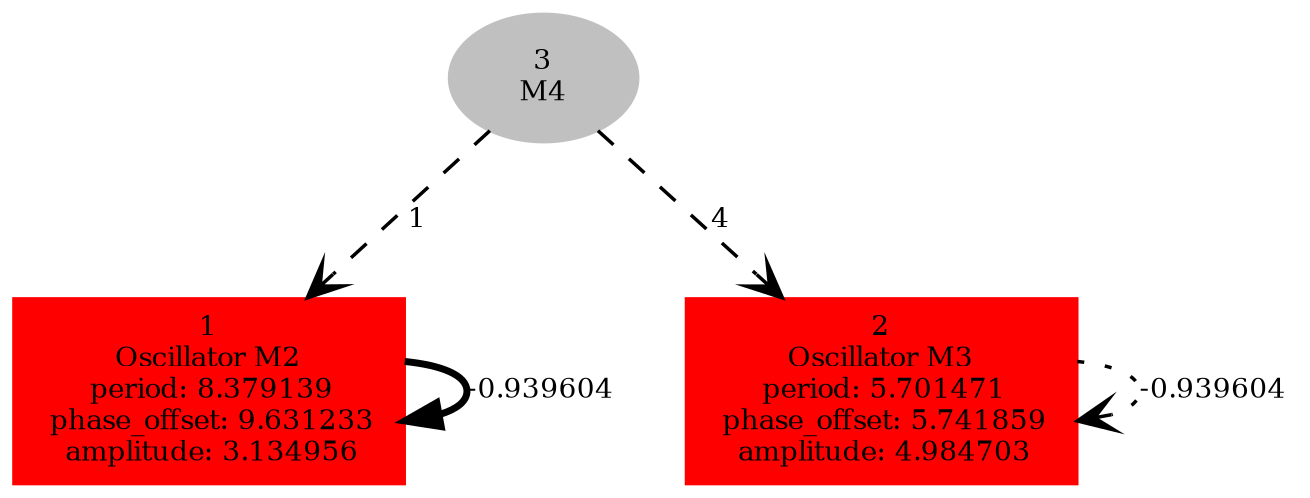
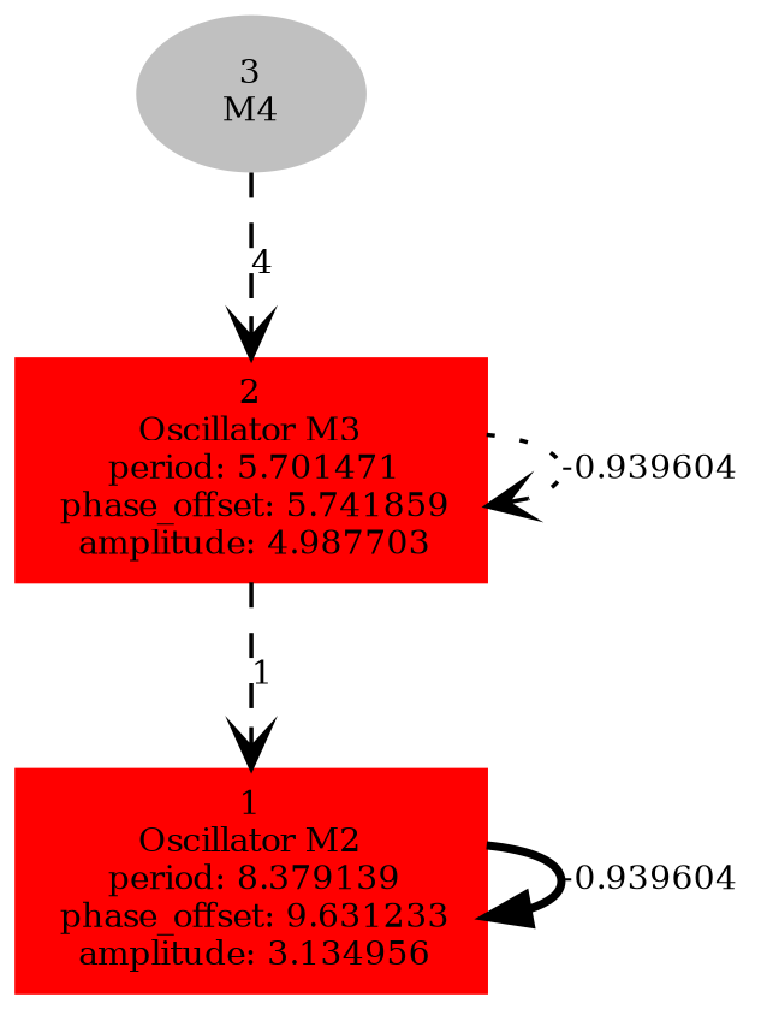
  digraph {
    forcelabels=true
    node [color=red fontsize=8 shape=box style=filled]
    edge [arrowhead=vee fontsize=8 style=dashed]
    n1 [label=<1<BR />Oscillator M2<BR /> period: 8.379139<BR /> phase_offset: 9.631233<BR /> amplitude: 3.134956>]
-   n2 [label=<2<BR />Oscillator M3<BR /> period: 5.701471<BR /> phase_offset: 5.741859<BR /> amplitude: 4.984703>]
+   n2 [label=<2<BR />Oscillator M3<BR /> period: 5.701471<BR /> phase_offset: 5.741859<BR /> amplitude: 4.987703>]
    n3 [color=grey label=<3<BR/>M4> shape=""]
    n1 -> n1 [arrowhead=normal label="-0.939604 " style=bold]
    n2 -> n2 [label="-0.939604 " style=dotted]
-   n3 -> n1 [label="1 "]
+   n2 -> n1 [label="1 "]
    n3 -> n2 [label="4 "]
  }
